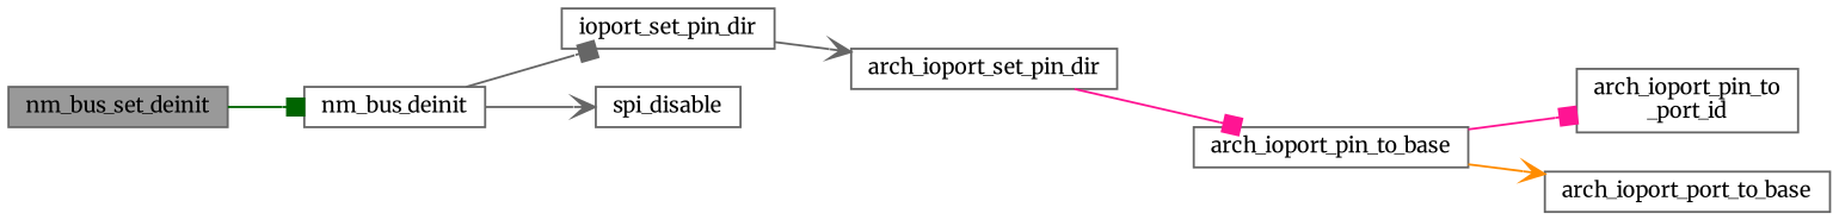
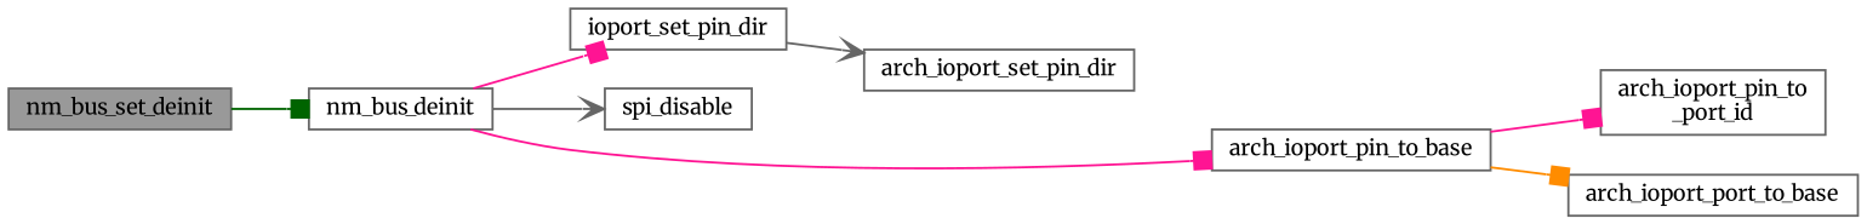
  digraph {
    fontname=Merriweather
    rankdir=LR
    node [color=grey40 fillcolor=white fontname=Merriweather fontsize=10 shape=box style=filled]
    edge [arrowhead=box color=gray40 fontname=Merriweather fontsize=10 labelfontname=FreeSans labelfontsize=10 style=solid]
    n1 [color=gray40 fillcolor=grey60 fontcolor=black height=0.2 label=nm_bus_set_deinit width=0.4]
    n2 [height=0.2 label=nm_bus_deinit width=0.4]
    n3 [height=0.2 label=ioport_set_pin_dir width=0.4]
    n4 [height=0.2 label=spi_disable width=0.4]
    n5 [height=0.2 label=arch_ioport_set_pin_dir width=0.4]
    n6 [height=0.2 label=arch_ioport_pin_to_base width=0.4]
    n7 [height=0.2 label="arch_ioport_pin_to\l_port_id" width=0.4]
    n8 [height=0.2 label=arch_ioport_port_to_base width=0.4]
    n1 -> n2 [color=darkgreen]
-   n2 -> n3
+   n2 -> n3 [color=deeppink]
    n2 -> n4 [arrowhead=vee]
    n3 -> n5 [arrowhead=vee]
-   n5 -> n6 [color=deeppink]
+   n2 -> n6 [color=deeppink]
    n6 -> n7 [color=deeppink]
-   n6 -> n8 [arrowhead=vee color=darkorange]
+   n6 -> n8 [color=darkorange]
  }
